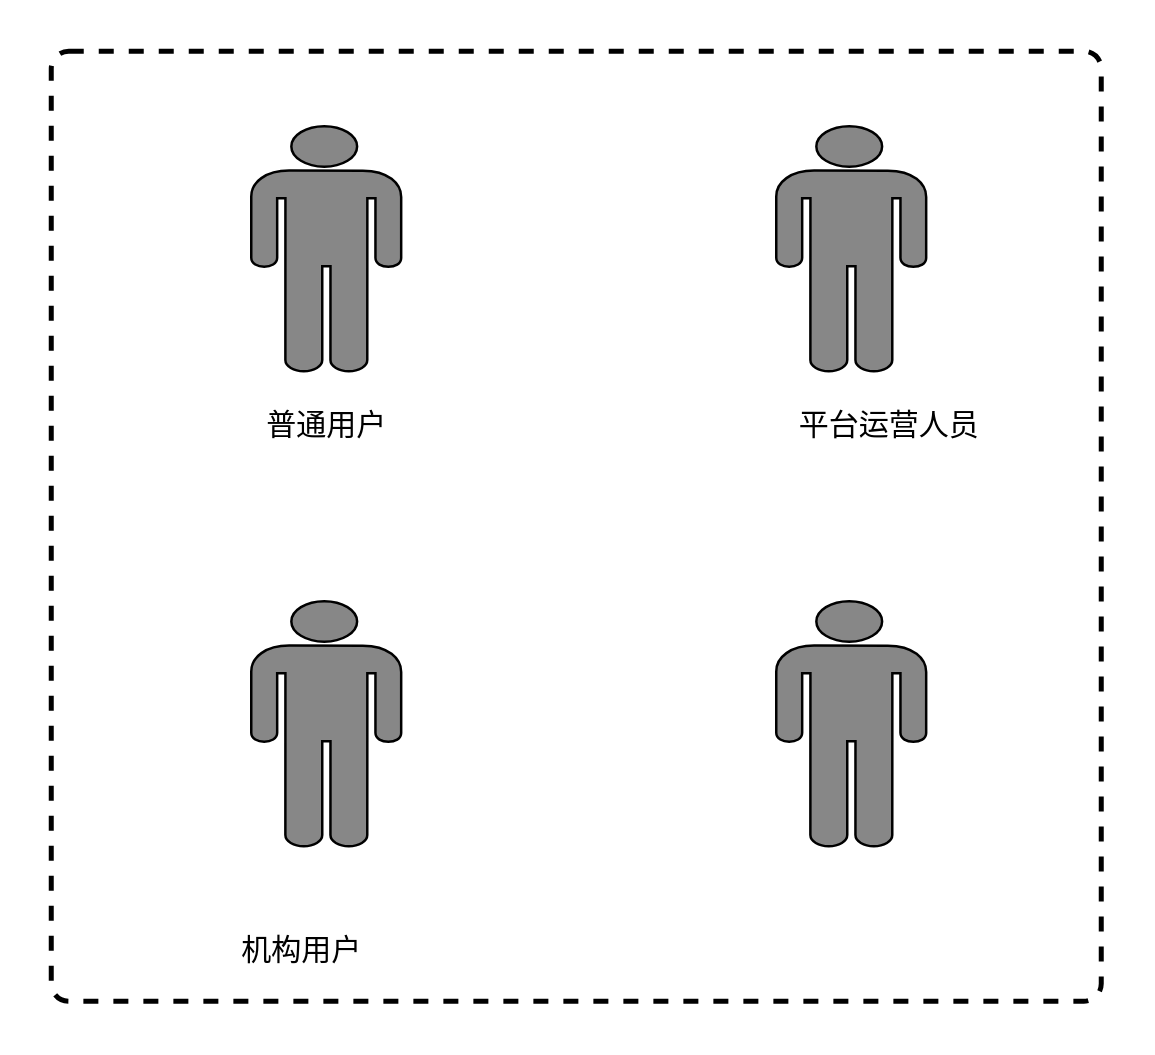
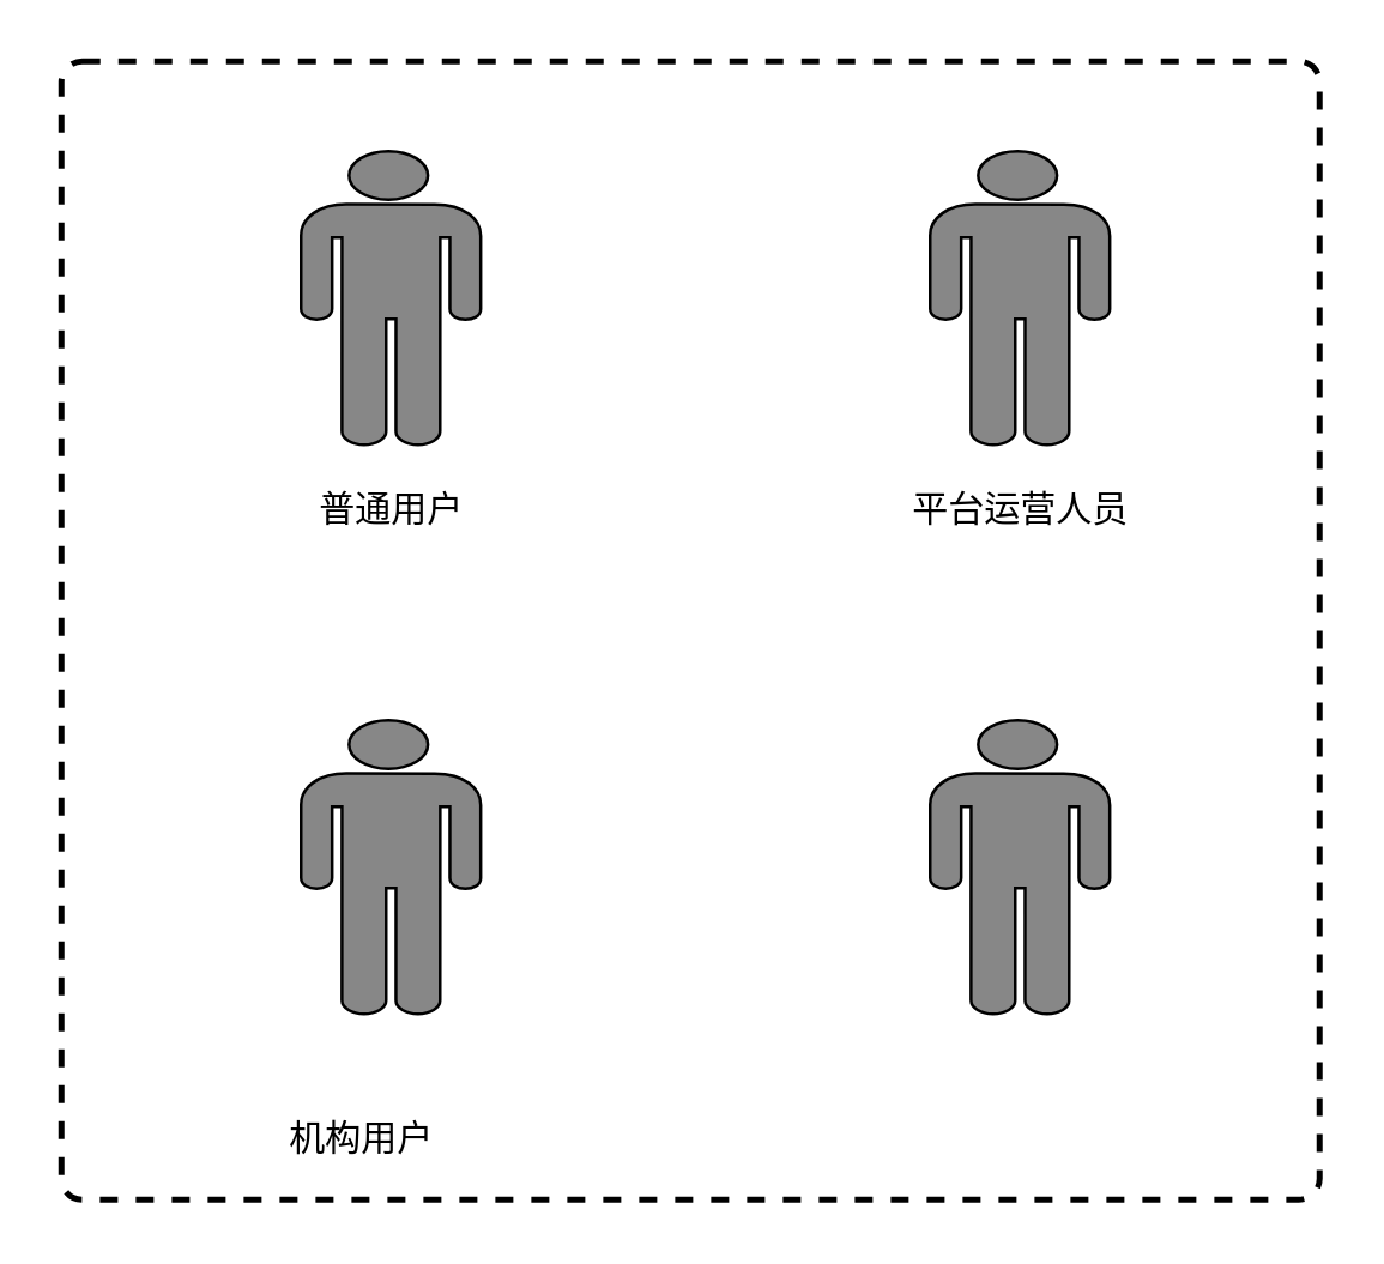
  <mxCell id="0" />
  <mxCell id="1" parent="0" />
  <mxCell id="2" value="" style="rounded=1;whiteSpace=wrap;html=1;absoluteArcSize=1;arcSize=14;strokeWidth=2;dashed=1;" vertex="1" parent="1"><mxGeometry x="20" y="20" width="420" height="380" as="geometry" /></mxCell>
  <mxCell id="3" value="" style="shape=mxgraph.signs.people.man_1;html=1;fillColor=#878787;strokeColor=#000000;verticalLabelPosition=bottom;verticalAlign=top;align=center;" vertex="1" parent="1"><mxGeometry x="100" y="50" width="60" height="98" as="geometry" /></mxCell>
  <mxCell id="4" value="普通用户" style="text;html=1;align=center;verticalAlign=middle;resizable=0;points=[];autosize=1;" vertex="1" parent="1"><mxGeometry x="100" y="160" width="60" height="20" as="geometry" /></mxCell>
  <mxCell id="5" value="" style="shape=mxgraph.signs.people.man_1;html=1;fillColor=#878787;strokeColor=#000000;verticalLabelPosition=bottom;verticalAlign=top;align=center;" vertex="1" parent="1"><mxGeometry x="310" y="50" width="60" height="98" as="geometry" /></mxCell>
- <mxCell id="6" value="平台运营人员" style="text;html=1;align=center;verticalAlign=middle;resizable=0;points=[];autosize=1;" vertex="1" parent="1"><mxGeometry x="310" y="160" width="90" height="20" as="geometry" /></mxCell>
+ <mxCell id="6" value="平台运营人员" style="text;html=1;align=center;verticalAlign=middle;resizable=0;points=[];autosize=1;" vertex="1" parent="1"><mxGeometry x="295" y="160" width="90" height="20" as="geometry" /></mxCell>
  <mxCell id="7" value="" style="shape=mxgraph.signs.people.man_1;html=1;fillColor=#878787;strokeColor=#000000;verticalLabelPosition=bottom;verticalAlign=top;align=center;" vertex="1" parent="1"><mxGeometry x="100" y="240" width="60" height="98" as="geometry" /></mxCell>
  <mxCell id="8" value="机构用户" style="text;html=1;align=center;verticalAlign=middle;resizable=0;points=[];autosize=1;" vertex="1" parent="1"><mxGeometry x="90" y="370" width="60" height="20" as="geometry" /></mxCell>
  <mxCell id="9" value="" style="shape=mxgraph.signs.people.man_1;html=1;fillColor=#878787;strokeColor=#000000;verticalLabelPosition=bottom;verticalAlign=top;align=center;" vertex="1" parent="1"><mxGeometry x="310" y="240" width="60" height="98" as="geometry" /></mxCell>
